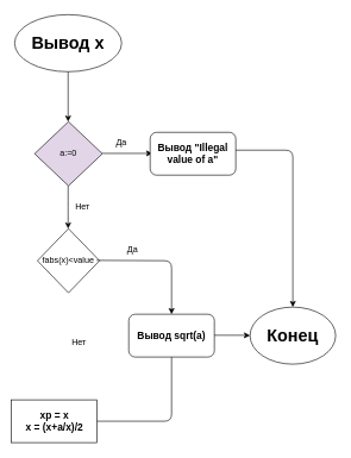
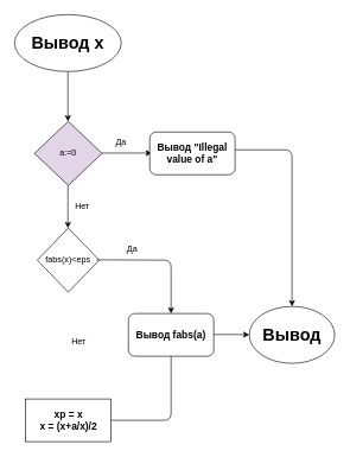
  <mxCell id="0" />
  <mxCell id="1" parent="0" />
  <mxCell id="2" value="&lt;h1&gt;Вывод x&lt;/h1&gt;" style="ellipse;whiteSpace=wrap;html=1;" vertex="1" parent="1"><mxGeometry x="20" y="20" width="150" height="80" as="geometry" /></mxCell>
  <mxCell id="3" value="" style="endArrow=classic;html=1;" edge="1" parent="1"><mxGeometry width="50" height="50" relative="1" as="geometry"><mxPoint x="95" y="100" as="sourcePoint" /><mxPoint x="95" y="170" as="targetPoint" /></mxGeometry></mxCell>
  <mxCell id="4" value="a:=0" style="rhombus;whiteSpace=wrap;html=1;fillColor=#e1d5e7;" vertex="1" parent="1"><mxGeometry x="48" y="170" width="95" height="90" as="geometry" /></mxCell>
  <mxCell id="5" value="" style="endArrow=classic;html=1;" edge="1" parent="1"><mxGeometry width="50" height="50" relative="1" as="geometry"><mxPoint x="143" y="214.5" as="sourcePoint" /><mxPoint x="213" y="214.5" as="targetPoint" /><Array as="points"><mxPoint x="163" y="214.5" /><mxPoint x="183" y="214.5" /></Array></mxGeometry></mxCell>
  <mxCell id="6" value="Да" style="text;html=1;strokeColor=none;fillColor=none;align=center;verticalAlign=middle;whiteSpace=wrap;rounded=0;" vertex="1" parent="1"><mxGeometry x="150" y="190" width="40" height="20" as="geometry" /></mxCell>
  <mxCell id="7" value="&lt;h3&gt;Вывод &quot;Illegal value of a&quot;&lt;/h3&gt;" style="rounded=1;whiteSpace=wrap;html=1;" vertex="1" parent="1"><mxGeometry x="210" y="185" width="120" height="60" as="geometry" /></mxCell>
  <mxCell id="8" value="" style="endArrow=classic;html=1;" edge="1" parent="1"><mxGeometry width="50" height="50" relative="1" as="geometry"><mxPoint x="95" y="260" as="sourcePoint" /><mxPoint x="95" y="320" as="targetPoint" /><Array as="points"><mxPoint x="95" y="290" /></Array></mxGeometry></mxCell>
  <mxCell id="9" value="Нет" style="text;html=1;align=center;verticalAlign=middle;resizable=0;points=[];autosize=1;" vertex="1" parent="1"><mxGeometry x="95" y="280" width="40" height="20" as="geometry" /></mxCell>
- <mxCell id="10" value="fabs(x)&amp;lt;value" style="rhombus;whiteSpace=wrap;html=1;" vertex="1" parent="1"><mxGeometry x="52" y="320" width="87" height="90" as="geometry" /></mxCell>
+ <mxCell id="10" value="fabs(x)&amp;lt;eps" style="rhombus;whiteSpace=wrap;html=1;" vertex="1" parent="1"><mxGeometry x="52" y="320" width="87" height="90" as="geometry" /></mxCell>
  <mxCell id="11" value="" style="endArrow=classic;html=1;" edge="1" parent="1"><mxGeometry width="50" height="50" relative="1" as="geometry"><mxPoint x="135" y="364.5" as="sourcePoint" /><mxPoint x="240" y="440" as="targetPoint" /><Array as="points"><mxPoint x="240" y="365" /></Array></mxGeometry></mxCell>
- <mxCell id="12" value="&lt;h3&gt;Вывод sqrt(a)&lt;/h3&gt;" style="rounded=1;whiteSpace=wrap;html=1;" vertex="1" parent="1"><mxGeometry x="180" y="440" width="120" height="60" as="geometry" /></mxCell>
+ <mxCell id="12" value="&lt;h3&gt;Вывод fabs(a)&lt;/h3&gt;" style="rounded=1;whiteSpace=wrap;html=1;" vertex="1" parent="1"><mxGeometry x="180" y="440" width="120" height="60" as="geometry" /></mxCell>
  <mxCell id="13" value="" style="endArrow=classic;html=1;" edge="1" parent="1"><mxGeometry width="50" height="50" relative="1" as="geometry"><mxPoint x="300" y="469.5" as="sourcePoint" /><mxPoint x="350" y="470" as="targetPoint" /><Array as="points"><mxPoint x="340" y="469.5" /></Array></mxGeometry></mxCell>
- <mxCell id="14" value="&lt;h1&gt;Конец&lt;/h1&gt;" style="ellipse;whiteSpace=wrap;html=1;" vertex="1" parent="1"><mxGeometry x="350" y="430" width="120" height="80" as="geometry" /></mxCell>
+ <mxCell id="14" value="&lt;h1&gt;Вывод&lt;/h1&gt;" style="ellipse;whiteSpace=wrap;html=1;" vertex="1" parent="1"><mxGeometry x="350" y="430" width="120" height="80" as="geometry" /></mxCell>
  <mxCell id="15" value="" style="endArrow=classic;html=1;entryX=0.5;entryY=0;entryDx=0;entryDy=0;" edge="1" parent="1" target="14"><mxGeometry width="50" height="50" relative="1" as="geometry"><mxPoint x="330" y="210" as="sourcePoint" /><mxPoint x="410" y="330" as="targetPoint" /><Array as="points"><mxPoint x="410" y="210" /></Array></mxGeometry></mxCell>
- <mxCell id="16" value="&lt;h3&gt;xp = x&lt;br&gt;x = (x+a/x)/2&lt;/h3&gt;" style="rounded=0;whiteSpace=wrap;html=1;" vertex="1" parent="1"><mxGeometry x="15.5" y="560" width="120" height="60" as="geometry" /></mxCell>
+ <mxCell id="16" value="&lt;h3&gt;xp = x&lt;br&gt;x = (x+a/x)/2&lt;/h3&gt;" style="rounded=0;whiteSpace=wrap;html=1;" vertex="1" parent="1"><mxGeometry x="35.5" y="560" width="120" height="60" as="geometry" /></mxCell>
  <mxCell id="17" value="" style="endArrow=none;html=1;exitX=1;exitY=0.5;exitDx=0;exitDy=0;entryX=0.5;entryY=1;entryDx=0;entryDy=0;" edge="1" parent="1" source="16" target="12"><mxGeometry width="50" height="50" relative="1" as="geometry"><mxPoint x="160" y="590" as="sourcePoint" /><mxPoint x="230" y="560" as="targetPoint" /><Array as="points"><mxPoint x="240" y="590" /></Array></mxGeometry></mxCell>
  <mxCell id="18" value="Нет" style="text;html=1;align=center;verticalAlign=middle;resizable=0;points=[];autosize=1;" vertex="1" parent="1"><mxGeometry x="90" y="470" width="40" height="20" as="geometry" /></mxCell>
  <mxCell id="19" value="Да" style="text;html=1;align=center;verticalAlign=middle;resizable=0;points=[];autosize=1;" vertex="1" parent="1"><mxGeometry x="170" y="340" width="30" height="20" as="geometry" /></mxCell>
